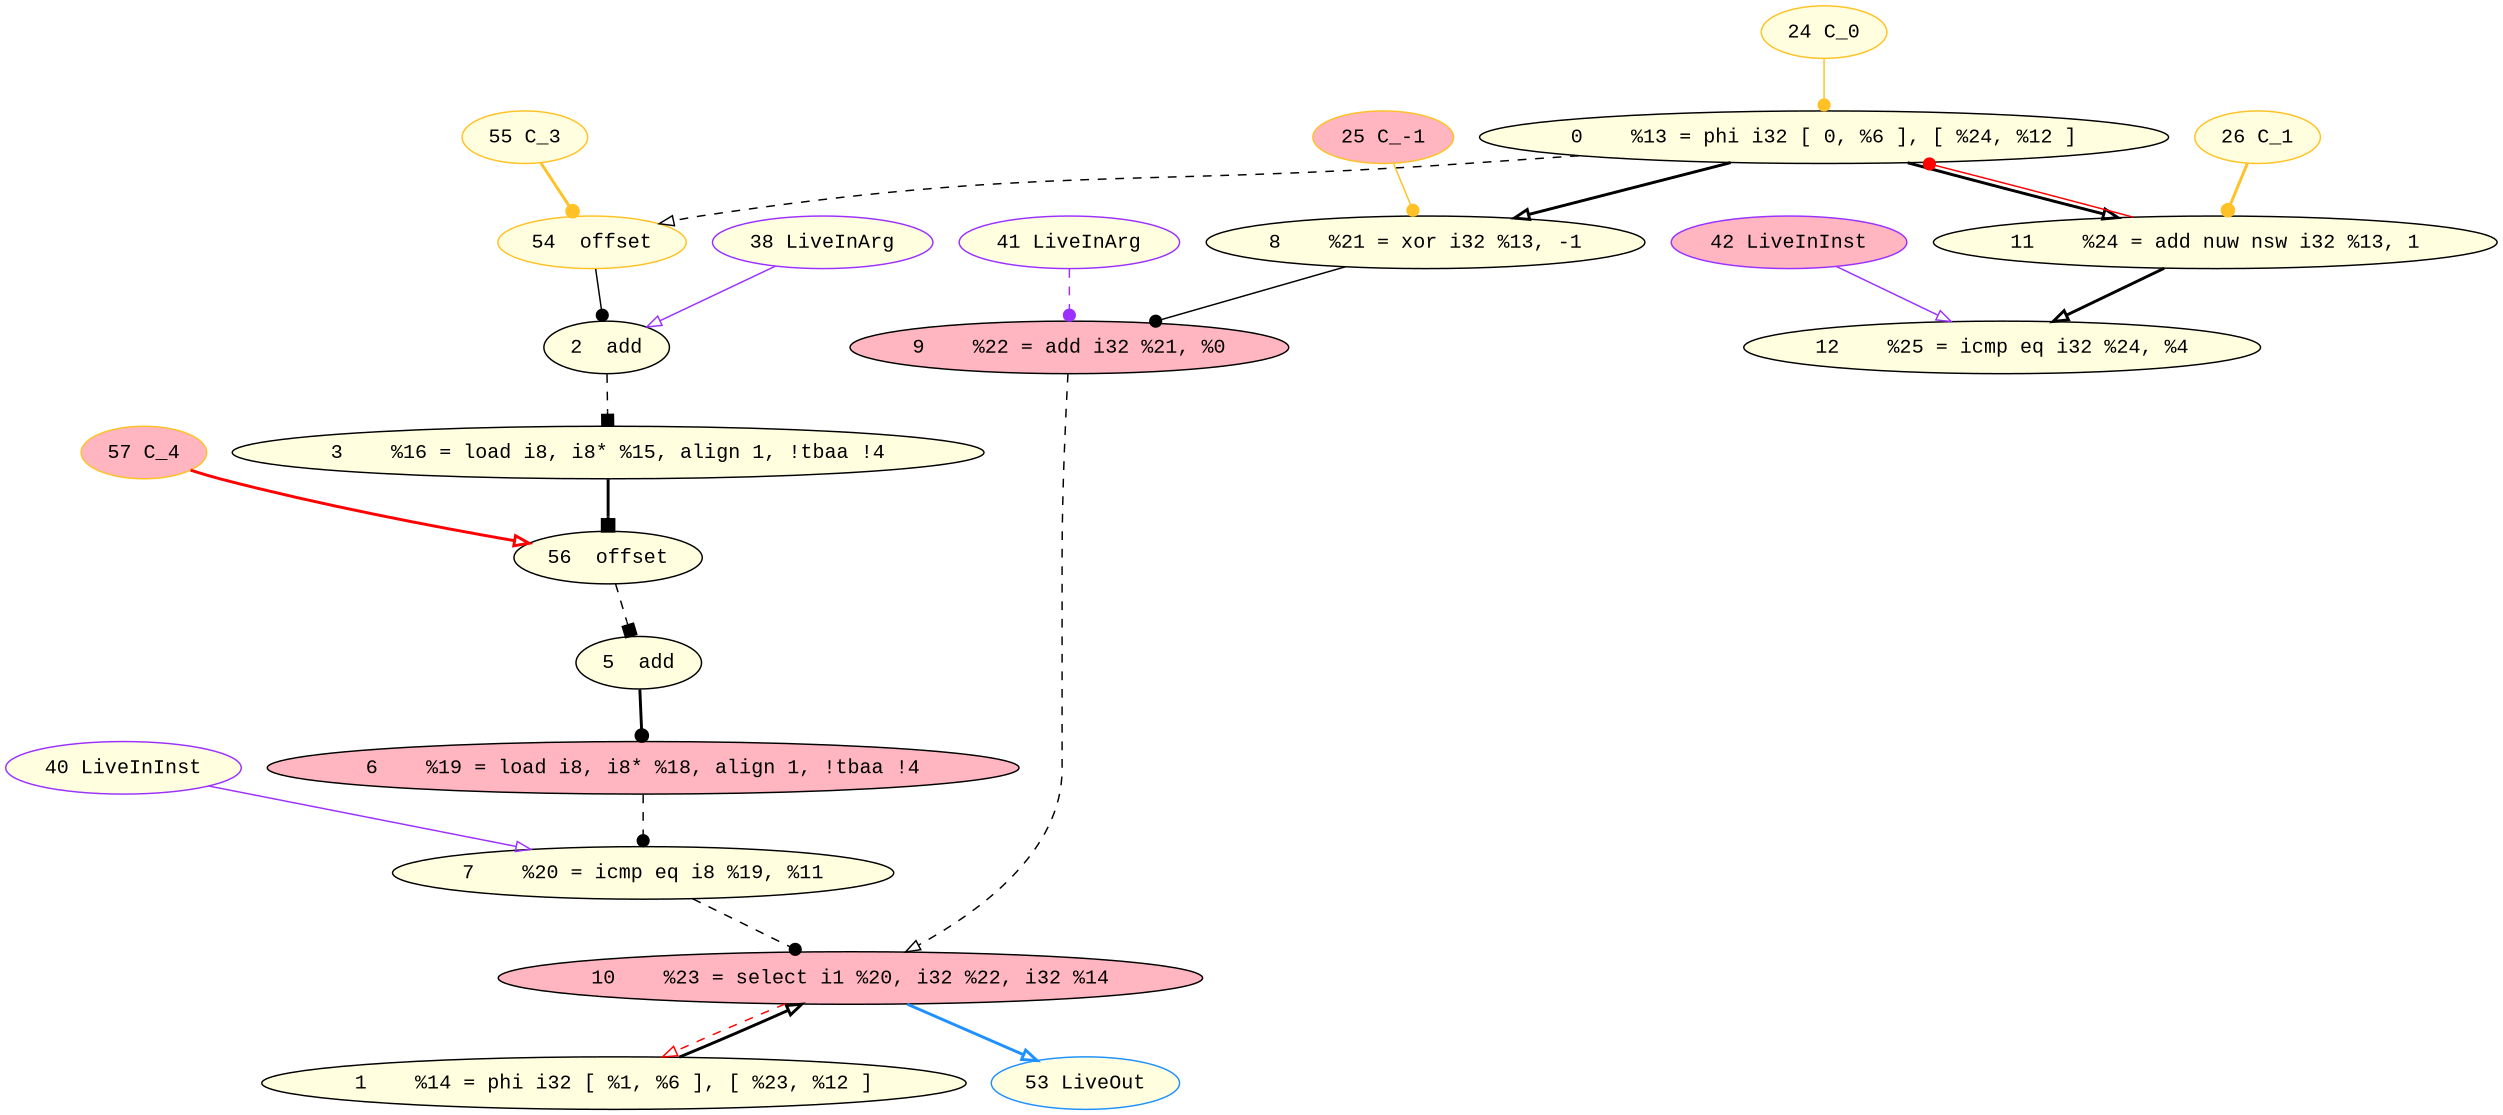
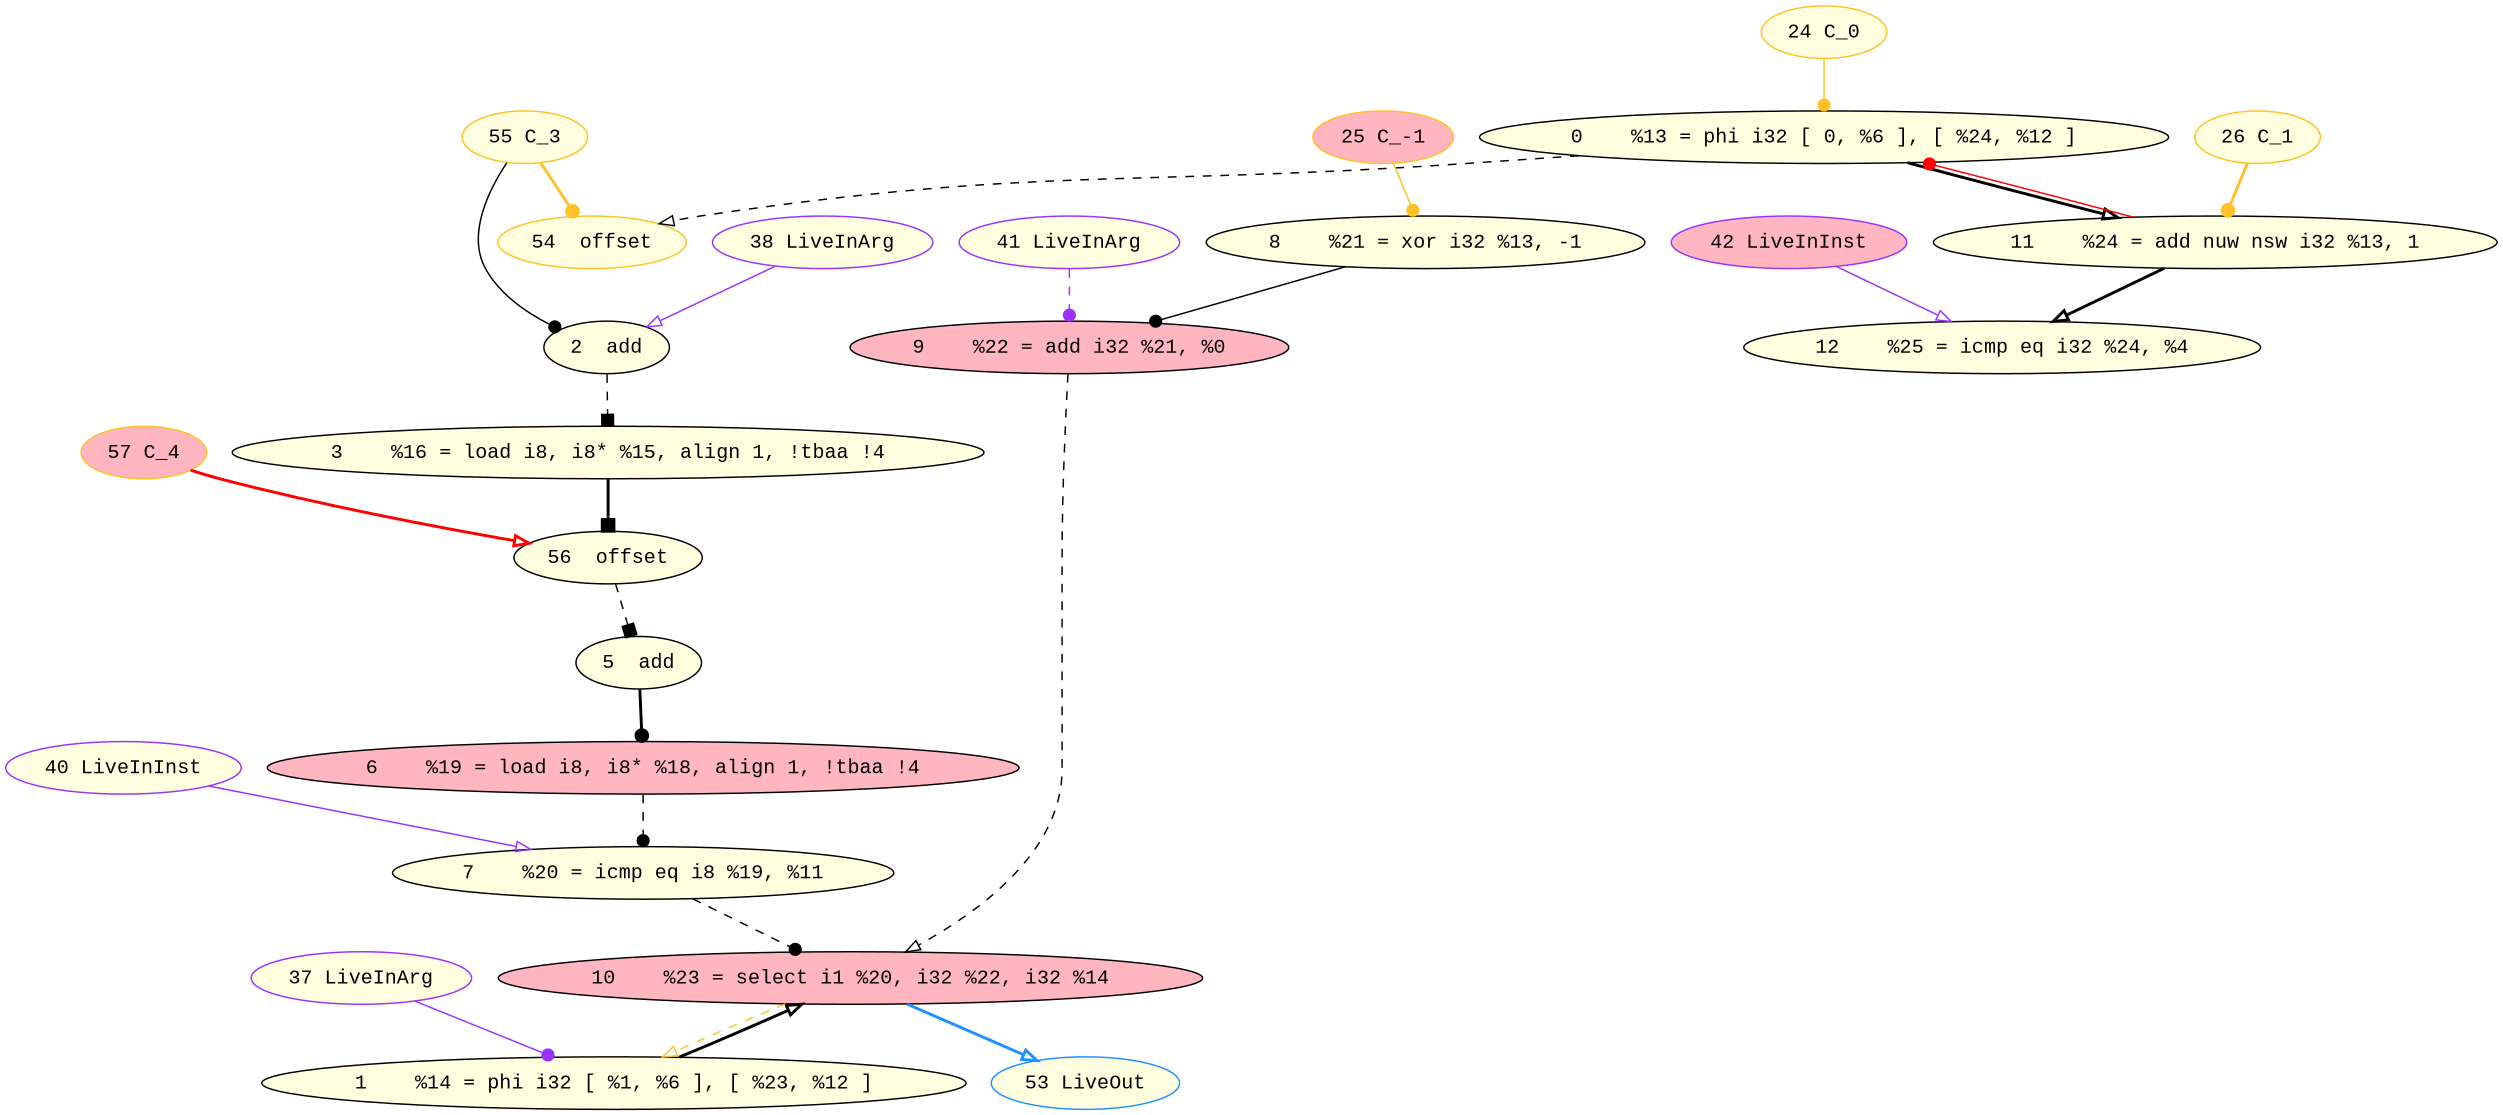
  digraph {
    fontname="Liberation Mono"
    node [color=black fillcolor=lightyellow fontname="Liberation Mono" style=filled]
    edge [arrowhead=onormal fontname="Liberation Mono" style=bold]
    n1 [label="0    %13 = phi i32 [ 0, %6 ], [ %24, %12 ]"]
    n2 [label="8    %21 = xor i32 %13, -1"]
    n3 [label="11    %24 = add nuw nsw i32 %13, 1"]
    n4 [color=goldenrod1 label="54  offset"]
    n5 [label="1    %14 = phi i32 [ %1, %6 ], [ %23, %12 ]"]
    n6 [fillcolor=lightpink label="10    %23 = select i1 %20, i32 %22, i32 %14"]
    n7 [label="2  add"]
    n8 [label="3    %16 = load i8, i8* %15, align 1, !tbaa !4"]
    n9 [label="56  offset"]
    n10 [label="5  add"]
    n11 [fillcolor=lightpink label="6    %19 = load i8, i8* %18, align 1, !tbaa !4"]
    n12 [label="7    %20 = icmp eq i8 %19, %11"]
    n13 [fillcolor=lightpink label="9    %22 = add i32 %21, %0"]
    n14 [color=dodgerblue1 label="53 LiveOut"]
    n15 [label="12    %25 = icmp eq i32 %24, %4"]
    n16 [color=goldenrod1 label="24 C_0"]
    n17 [color=goldenrod1 fillcolor=lightpink label="25 C_-1"]
    n18 [color=goldenrod1 label="26 C_1"]
    n19 [color=goldenrod1 label="55 C_3"]
    n20 [color=goldenrod1 fillcolor=lightpink label="57 C_4"]
+   n21 [color=purple1 label="37 LiveInArg"]
    n22 [color=purple1 label="38 LiveInArg"]
    n23 [color=purple1 label="40 LiveInInst"]
    n24 [color=purple1 label="41 LiveInArg"]
    n25 [color=purple1 fillcolor=lightpink label="42 LiveInInst"]
    subgraph sub_1 {
      compound=true
      n1
      n2
      n3
      n4
      n5
      n6
      n7
      n8
      n9
      n10
      n11
      n12
      n13
      n14
      n15
      n16
      n17
      n18
      n19
      n20
+     n21
      n22
      n23
      n24
      n25
    }
-   n1 -> n2
    n1 -> n3
    n1 -> n4 [style=dashed]
    n2 -> n13 [arrowhead=dot style=solid]
    n3 -> n1 [arrowhead=dot color=red style=solid]
    n3 -> n15
-   n4 -> n7 [arrowhead=dot style=solid]
+   n19 -> n7 [arrowhead=dot style=solid]
    n5 -> n6
-   n6 -> n5 [color=red style=dashed]
+   n6 -> n5 [color=goldenrod1 style=dashed]
    n6 -> n14 [color=dodgerblue1]
    n7 -> n8 [arrowhead=box style=dashed]
    n8 -> n9 [arrowhead=box]
    n9 -> n10 [arrowhead=box style=dashed]
    n10 -> n11 [arrowhead=dot]
    n11 -> n12 [arrowhead=dot style=dashed]
    n12 -> n6 [arrowhead=dot style=dashed]
    n13 -> n6 [style=dashed]
    n16 -> n1 [arrowhead=dot color=goldenrod1 style=solid]
    n17 -> n2 [arrowhead=dot color=goldenrod1 style=solid]
    n18 -> n3 [arrowhead=dot color=goldenrod1]
    n19 -> n4 [arrowhead=dot color=goldenrod1]
    n20 -> n9 [color=red]
+   n21 -> n5 [arrowhead=dot color=purple1 style=solid]
    n22 -> n7 [color=purple1 style=solid]
    n23 -> n12 [color=purple1 style=solid]
    n24 -> n13 [arrowhead=dot color=purple1 style=dashed]
    n25 -> n15 [color=purple1 style=solid]
  }
